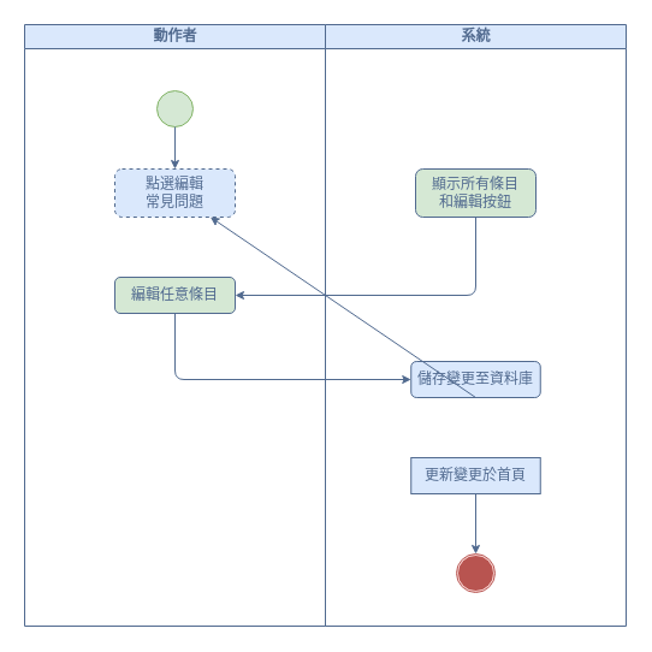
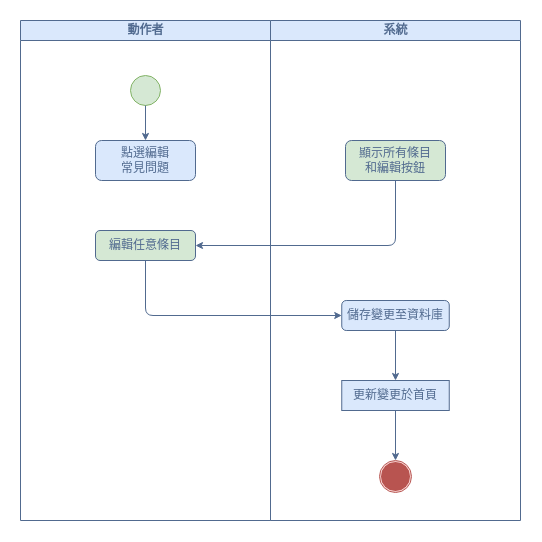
  <mxCell id="0" />
  <mxCell id="1" parent="0" />
  <mxCell id="2" value="&lt;font color=&quot;#516a8f&quot;&gt;動作者&lt;/font&gt;" style="swimlane;html=1;startSize=20;fillColor=#dae8fc;strokeColor=#516A8F;" parent="1" vertex="1"><mxGeometry x="20" y="20" width="250" height="500" as="geometry" /></mxCell>
- <mxCell id="3" value="&lt;font color=&quot;#516a8f&quot;&gt;點選編輯&lt;br&gt;常見問題&lt;/font&gt;" style="rounded=1;whiteSpace=wrap;html=1;shadow=0;comic=0;labelBackgroundColor=none;strokeWidth=1;fontFamily=Verdana;fontSize=12;align=center;arcSize=15;fillColor=#dae8fc;strokeColor=#516A8F;glass=0;dashed=1;" parent="2" vertex="1"><mxGeometry x="75" y="120" width="100" height="40" as="geometry" /></mxCell>
+ <mxCell id="3" value="&lt;font color=&quot;#516a8f&quot;&gt;點選編輯&lt;br&gt;常見問題&lt;/font&gt;" style="rounded=1;whiteSpace=wrap;html=1;shadow=0;comic=0;labelBackgroundColor=none;strokeWidth=1;fontFamily=Verdana;fontSize=12;align=center;arcSize=15;fillColor=#dae8fc;strokeColor=#516A8F;glass=0;" parent="2" vertex="1"><mxGeometry x="75" y="120" width="100" height="40" as="geometry" /></mxCell>
  <mxCell id="4" value="" style="ellipse;whiteSpace=wrap;html=1;rounded=0;shadow=0;comic=0;labelBackgroundColor=none;strokeWidth=1;fillColor=#d5e8d4;fontFamily=Verdana;fontSize=12;align=center;strokeColor=#82b366;" parent="2" vertex="1"><mxGeometry x="110" y="55" width="30" height="30" as="geometry" /></mxCell>
  <mxCell id="5" style="edgeStyle=none;rounded=0;html=1;labelBackgroundColor=none;startArrow=none;startFill=0;startSize=5;endArrow=classic;endFill=1;endSize=5;jettySize=auto;orthogonalLoop=1;strokeWidth=1;fontFamily=Verdana;fontSize=12;exitX=0.5;exitY=1;exitDx=0;exitDy=0;strokeColor=#516A8F;arcSize=20;entryX=0.5;entryY=0;entryDx=0;entryDy=0;" parent="2" source="4" target="3" edge="1"><mxGeometry relative="1" as="geometry"><mxPoint x="-170.45" y="265.0" as="sourcePoint" /><mxPoint x="125" y="115" as="targetPoint" /></mxGeometry></mxCell>
  <mxCell id="6" value="&lt;font color=&quot;#516a8f&quot;&gt;編輯任意條目&lt;/font&gt;" style="rounded=1;whiteSpace=wrap;html=1;shadow=0;comic=0;labelBackgroundColor=none;strokeWidth=1;fontFamily=Verdana;fontSize=12;align=center;arcSize=15;fillColor=#d5e8d4;strokeColor=#516A8F;glass=0;" parent="2" vertex="1"><mxGeometry x="75" y="210" width="100" height="30" as="geometry" /></mxCell>
  <mxCell id="7" value="&lt;font color=&quot;#516a8f&quot;&gt;系統&lt;/font&gt;" style="swimlane;html=1;startSize=20;fillColor=#dae8fc;strokeColor=#516A8F;" parent="1" vertex="1"><mxGeometry x="270" y="20" width="250" height="500" as="geometry" /></mxCell>
  <mxCell id="8" value="&lt;font color=&quot;#516a8f&quot;&gt;顯示所有條目&lt;br&gt;和編輯按鈕&lt;br&gt;&lt;/font&gt;" style="rounded=1;whiteSpace=wrap;html=1;shadow=0;comic=0;labelBackgroundColor=none;strokeWidth=1;fontFamily=Verdana;fontSize=12;align=center;arcSize=15;fillColor=#d5e8d4;strokeColor=#516A8F;glass=0;" parent="7" vertex="1"><mxGeometry x="75" y="120" width="100" height="40" as="geometry" /></mxCell>
  <mxCell id="9" value="&lt;font color=&quot;#516a8f&quot;&gt;儲存變更至資料庫&lt;br&gt;&lt;/font&gt;" style="rounded=1;whiteSpace=wrap;html=1;shadow=0;comic=0;labelBackgroundColor=none;strokeWidth=1;fontFamily=Verdana;fontSize=12;align=center;arcSize=15;fillColor=#dae8fc;strokeColor=#516A8F;glass=0;" parent="7" vertex="1"><mxGeometry x="71.25" y="280" width="107.5" height="30" as="geometry" /></mxCell>
  <mxCell id="10" style="edgeStyle=none;rounded=0;html=1;labelBackgroundColor=none;startArrow=none;startFill=0;startSize=5;endArrow=classic;endFill=1;endSize=5;jettySize=auto;orthogonalLoop=1;strokeWidth=1;fontFamily=Verdana;fontSize=12;strokeColor=#516A8F;arcSize=20;entryX=0.5;entryY=0;entryDx=0;entryDy=0;exitX=0.5;exitY=1;exitDx=0;exitDy=0;" parent="7" source="14" target="13" edge="1"><mxGeometry relative="1" as="geometry"><mxPoint x="65" y="440" as="sourcePoint" /><mxPoint x="135" y="420" as="targetPoint" /></mxGeometry></mxCell>
  <mxCell id="11" value="" style="group" parent="7" vertex="1" connectable="0"><mxGeometry x="109" y="440" width="32" height="32" as="geometry" /></mxCell>
  <mxCell id="12" value="" style="ellipse;whiteSpace=wrap;html=1;aspect=fixed;fillColor=#b85450;strokeColor=#f8cecc;" parent="11" vertex="1"><mxGeometry x="1" y="1" width="30" height="30" as="geometry" /></mxCell>
  <mxCell id="13" value="" style="ellipse;whiteSpace=wrap;html=1;aspect=fixed;fillColor=none;strokeColor=#B85450;" parent="11" vertex="1"><mxGeometry width="32" height="32" as="geometry" /></mxCell>
  <mxCell id="14" value="&lt;font color=&quot;#516a8f&quot;&gt;更新變更於首頁&lt;br&gt;&lt;/font&gt;" style="whiteSpace=wrap;html=1;shadow=0;comic=0;labelBackgroundColor=none;strokeWidth=1;fontFamily=Verdana;fontSize=12;align=center;arcSize=15;fillColor=#dae8fc;strokeColor=#516A8F;glass=0;rounded=0;" vertex="1" parent="7"><mxGeometry x="71.25" y="360" width="107.5" height="30" as="geometry" /></mxCell>
- <mxCell id="15" style="edgeStyle=none;rounded=0;html=1;labelBackgroundColor=none;startArrow=none;startFill=0;startSize=5;endArrow=classic;endFill=1;endSize=5;jettySize=auto;orthogonalLoop=1;strokeWidth=1;fontFamily=Verdana;fontSize=12;strokeColor=#516A8F;arcSize=20;exitX=0.5;exitY=1;exitDx=0;exitDy=0;" edge="1" parent="7" source="9" target="3"><mxGeometry relative="1" as="geometry"><mxPoint x="135" y="410" as="sourcePoint" /><mxPoint x="85" y="350" as="targetPoint" /></mxGeometry></mxCell>
+ <mxCell id="15" style="edgeStyle=none;rounded=0;html=1;labelBackgroundColor=none;startArrow=none;startFill=0;startSize=5;endArrow=classic;endFill=1;endSize=5;jettySize=auto;orthogonalLoop=1;strokeWidth=1;fontFamily=Verdana;fontSize=12;strokeColor=#516A8F;arcSize=20;exitX=0.5;exitY=1;exitDx=0;exitDy=0;entryX=0.5;entryY=0;entryDx=0;entryDy=0;" edge="1" parent="7" source="9" target="14"><mxGeometry relative="1" as="geometry"><mxPoint x="135" y="410" as="sourcePoint" /><mxPoint x="85" y="350" as="targetPoint" /></mxGeometry></mxCell>
  <mxCell id="16" style="edgeStyle=none;rounded=1;html=1;labelBackgroundColor=none;startArrow=none;startFill=0;startSize=5;endArrow=classic;endFill=1;endSize=5;jettySize=auto;orthogonalLoop=1;strokeWidth=1;fontFamily=Verdana;fontSize=12;exitX=0.5;exitY=1;exitDx=0;exitDy=0;strokeColor=#516A8F;arcSize=15;entryX=1;entryY=0.5;entryDx=0;entryDy=0;" parent="1" source="8" target="6" edge="1"><mxGeometry relative="1" as="geometry"><mxPoint x="365" y="155" as="sourcePoint" /><mxPoint x="205" y="155" as="targetPoint" /><Array as="points"><mxPoint x="395" y="245" /></Array></mxGeometry></mxCell>
  <mxCell id="17" style="edgeStyle=none;rounded=1;html=1;labelBackgroundColor=none;startArrow=none;startFill=0;startSize=5;endArrow=classic;endFill=1;endSize=5;jettySize=auto;orthogonalLoop=1;strokeWidth=1;fontFamily=Verdana;fontSize=12;exitX=0.5;exitY=1;exitDx=0;exitDy=0;strokeColor=#516A8F;arcSize=15;entryX=0;entryY=0.5;entryDx=0;entryDy=0;" parent="1" source="6" target="9" edge="1"><mxGeometry relative="1" as="geometry"><mxPoint x="405" y="250" as="sourcePoint" /><mxPoint x="615" y="315" as="targetPoint" /><Array as="points"><mxPoint x="145" y="315" /></Array></mxGeometry></mxCell>
